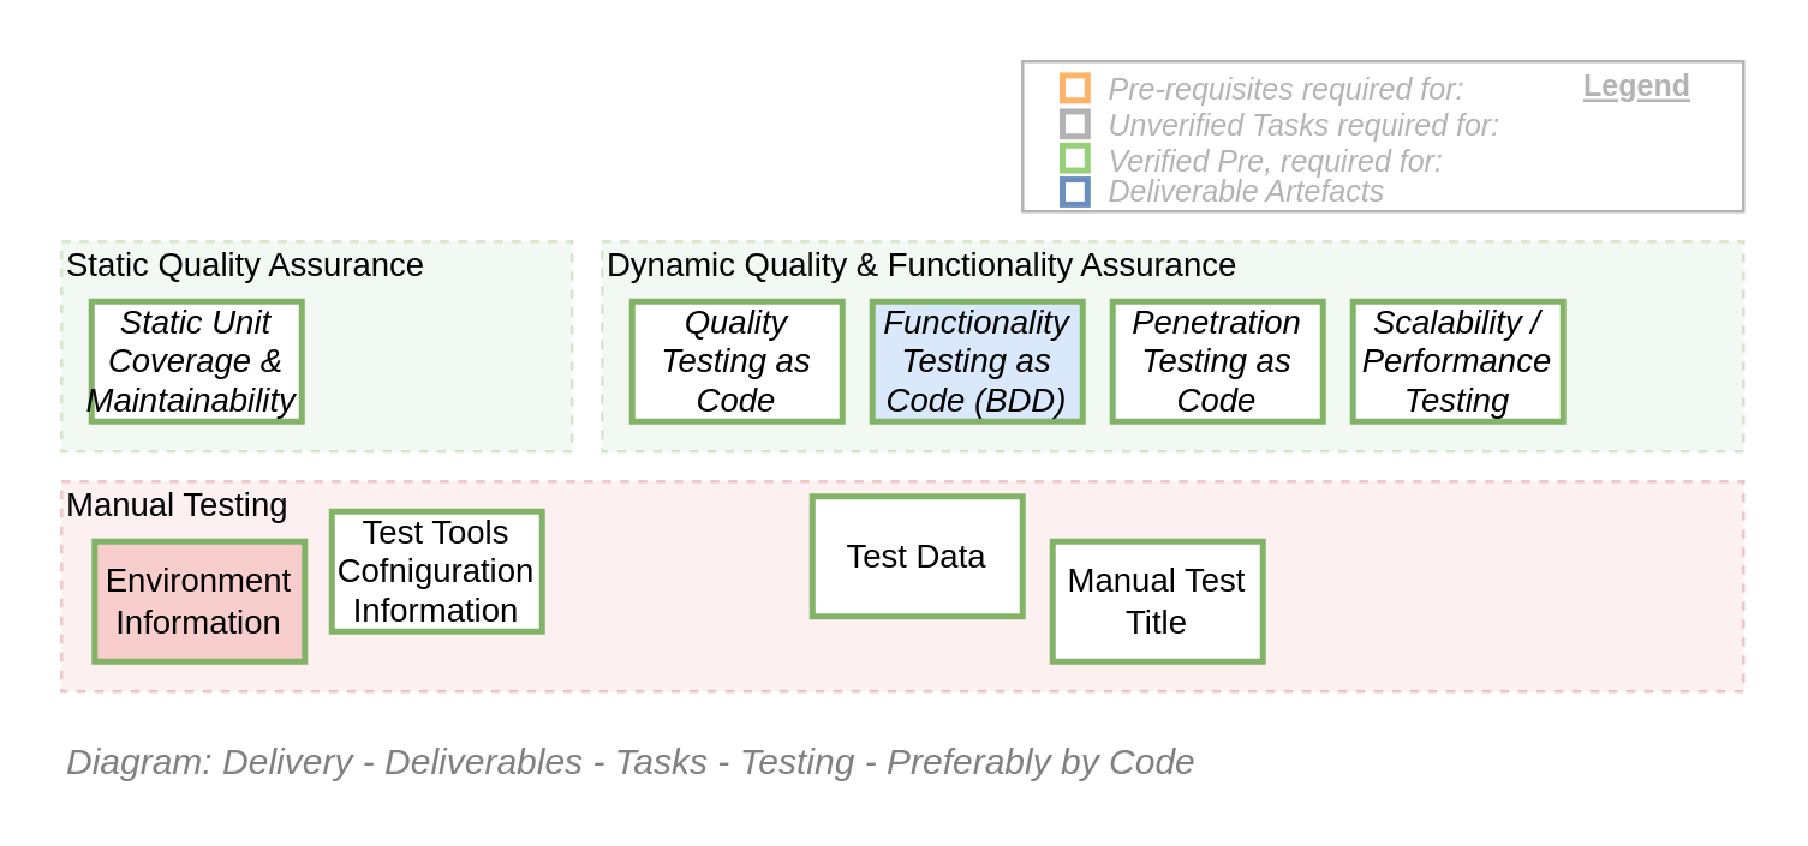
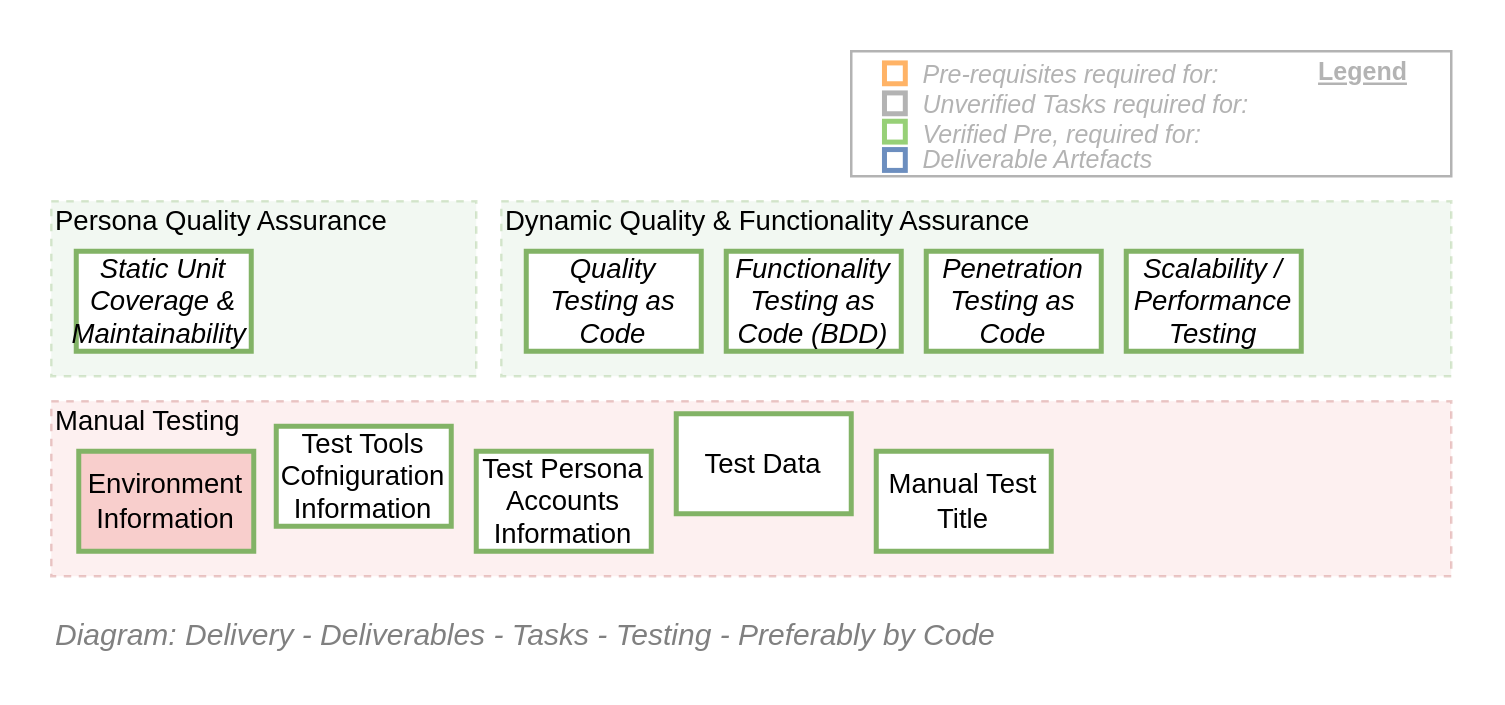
  <mxCell id="0" />
  <mxCell id="1" value="Diagram" parent="0" />
  <mxCell id="2" value="Manual Testing" style="rounded=0;whiteSpace=wrap;html=1;shadow=0;glass=0;comic=0;fontSize=11;align=left;recursiveResize=0;container=1;collapsible=0;verticalAlign=top;spacing=2;spacingTop=-5;dashed=1;fillColor=#f8cecc;strokeColor=#b85450;opacity=30;" vertex="1" parent="1"><mxGeometry x="20" y="160" width="560" height="70" as="geometry" /></mxCell>
  <mxCell id="3" value="Environment Information" style="rounded=0;whiteSpace=wrap;html=1;shadow=0;glass=0;comic=0;strokeColor=#82b366;fontSize=11;align=center;recursiveResize=0;container=1;collapsible=0;strokeWidth=2;fillColor=#f8cecc;" vertex="1" parent="2"><mxGeometry x="11" y="20" width="70" height="40" as="geometry" /></mxCell>
+ <mxCell id="4" value="Test Persona Accounts Information" style="rounded=0;whiteSpace=wrap;html=1;shadow=0;glass=0;comic=0;strokeColor=#82b366;fontSize=11;align=center;recursiveResize=0;container=1;collapsible=0;strokeWidth=2;" vertex="1" parent="2"><mxGeometry x="170" y="20" width="70" height="40" as="geometry" /></mxCell>
  <mxCell id="5" value="Test Data" style="rounded=0;whiteSpace=wrap;html=1;shadow=0;glass=0;comic=0;strokeColor=#82b366;fontSize=11;align=center;recursiveResize=0;container=1;collapsible=0;strokeWidth=2;" vertex="1" parent="2"><mxGeometry x="250" y="5" width="70" height="40" as="geometry" /></mxCell>
  <mxCell id="6" value="Manual Test Title" style="rounded=0;whiteSpace=wrap;html=1;shadow=0;glass=0;comic=0;strokeColor=#82b366;fontSize=11;align=center;recursiveResize=0;container=1;collapsible=0;strokeWidth=2;" vertex="1" parent="2"><mxGeometry x="330" y="20" width="70" height="40" as="geometry" /></mxCell>
  <mxCell id="7" value="Test Tools Cofniguration Information" style="rounded=0;whiteSpace=wrap;html=1;shadow=0;glass=0;comic=0;strokeColor=#82b366;fontSize=11;align=center;recursiveResize=0;container=1;collapsible=0;strokeWidth=2;" vertex="1" parent="2"><mxGeometry x="90" y="10" width="70" height="40" as="geometry" /></mxCell>
- <mxCell id="8" value="Static Quality Assurance" style="rounded=0;whiteSpace=wrap;html=1;shadow=0;glass=0;comic=0;strokeColor=#82b366;fillColor=#d5e8d4;fontSize=11;align=left;fontColor=#000000;recursiveResize=0;container=1;collapsible=0;verticalAlign=top;spacing=2;spacingTop=-5;dashed=1;opacity=30;" vertex="1" parent="1"><mxGeometry x="20" y="80" width="170" height="70" as="geometry" /></mxCell>
+ <mxCell id="8" value="Persona Quality Assurance" style="rounded=0;whiteSpace=wrap;html=1;shadow=0;glass=0;comic=0;strokeColor=#82b366;fillColor=#d5e8d4;fontSize=11;align=left;fontColor=#000000;recursiveResize=0;container=1;collapsible=0;verticalAlign=top;spacing=2;spacingTop=-5;dashed=1;opacity=30;" vertex="1" parent="1"><mxGeometry x="20" y="80" width="170" height="70" as="geometry" /></mxCell>
  <mxCell id="9" value="Static Unit Coverage &amp;amp; Maintainability&amp;nbsp;" style="rounded=0;whiteSpace=wrap;html=1;shadow=0;glass=0;comic=0;strokeColor=#82b366;fontSize=11;align=center;recursiveResize=0;container=1;collapsible=0;strokeWidth=2;fontStyle=2;" vertex="1" parent="8"><mxGeometry x="10" y="20" width="70" height="40" as="geometry" /></mxCell>
  <mxCell id="10" value="Dynamic Quality &amp;amp; Functionality Assurance" style="rounded=0;whiteSpace=wrap;html=1;shadow=0;glass=0;comic=0;strokeColor=#82b366;fillColor=#d5e8d4;fontSize=11;align=left;fontColor=#000000;recursiveResize=0;container=1;collapsible=0;verticalAlign=top;spacing=2;spacingTop=-5;dashed=1;opacity=30;" vertex="1" parent="1"><mxGeometry x="200" y="80" width="380" height="70" as="geometry" /></mxCell>
  <mxCell id="11" value="&lt;i&gt;Quality Testing as Code&lt;/i&gt;" style="rounded=0;whiteSpace=wrap;html=1;shadow=0;glass=0;comic=0;strokeColor=#82b366;fontSize=11;align=center;recursiveResize=0;container=1;collapsible=0;strokeWidth=2;" vertex="1" parent="10"><mxGeometry x="10" y="20" width="70" height="40" as="geometry" /></mxCell>
- <mxCell id="12" value="Functionality Testing as Code (BDD)" style="rounded=0;whiteSpace=wrap;html=1;shadow=0;glass=0;comic=0;strokeColor=#82b366;fontSize=11;align=center;recursiveResize=0;container=1;collapsible=0;strokeWidth=2;fontStyle=2;fillColor=#dae8fc;" vertex="1" parent="10"><mxGeometry x="90" y="20" width="70" height="40" as="geometry" /></mxCell>
+ <mxCell id="12" value="Functionality Testing as Code (BDD)" style="rounded=0;whiteSpace=wrap;html=1;shadow=0;glass=0;comic=0;strokeColor=#82b366;fontSize=11;align=center;recursiveResize=0;container=1;collapsible=0;strokeWidth=2;fontStyle=2;" vertex="1" parent="10"><mxGeometry x="90" y="20" width="70" height="40" as="geometry" /></mxCell>
  <mxCell id="13" value="&lt;i&gt;Penetration Testing as Code&lt;/i&gt;" style="rounded=0;whiteSpace=wrap;html=1;shadow=0;glass=0;comic=0;strokeColor=#82b366;fontSize=11;align=center;recursiveResize=0;container=1;collapsible=0;strokeWidth=2;" vertex="1" parent="10"><mxGeometry x="170" y="20" width="70" height="40" as="geometry" /></mxCell>
  <mxCell id="14" value="Scalability / Performance Testing" style="rounded=0;whiteSpace=wrap;html=1;shadow=0;glass=0;comic=0;strokeColor=#82b366;fontSize=11;align=center;recursiveResize=0;container=1;collapsible=0;strokeWidth=2;fontStyle=2;" vertex="1" parent="10"><mxGeometry x="250" y="20" width="70" height="40" as="geometry" /></mxCell>
  <mxCell id="15" value="Legend" parent="0" />
  <mxCell id="16" value="" style="rounded=0;whiteSpace=wrap;html=1;fontSize=10;align=left;container=1;collapsible=0;fontColor=#B3B3B3;strokeColor=#B3B3B3;" vertex="1" parent="15"><mxGeometry x="340" y="20" width="240" height="50" as="geometry" /></mxCell>
  <mxCell id="17" value="" style="whiteSpace=wrap;html=1;aspect=fixed;fillColor=none;fontSize=10;align=left;fontStyle=2;strokeWidth=2;strokeColor=#FFB366;" vertex="1" parent="16"><mxGeometry x="13.294" y="4.667" width="8.333" height="8.333" as="geometry" /></mxCell>
  <mxCell id="18" value="" style="whiteSpace=wrap;html=1;aspect=fixed;fillColor=none;fontSize=10;align=left;fontStyle=2;strokeWidth=2;strokeColor=#97D077;" vertex="1" parent="16"><mxGeometry x="13.294" y="28" width="8.333" height="8.333" as="geometry" /></mxCell>
  <mxCell id="19" value="" style="whiteSpace=wrap;html=1;aspect=fixed;strokeColor=#6c8ebf;fontSize=10;align=left;fontStyle=2;strokeWidth=2;fillColor=none;" vertex="1" parent="16"><mxGeometry x="13.294" y="39.333" width="8.333" height="8.333" as="geometry" /></mxCell>
  <mxCell id="20" value="Pre-requisites required for:" style="text;html=1;strokeColor=none;fillColor=none;align=left;verticalAlign=middle;whiteSpace=wrap;rounded=0;fontSize=10;fontStyle=2;fontColor=#B3B3B3;" vertex="1" parent="16"><mxGeometry x="26.595" y="4.667" width="213.405" height="8.333" as="geometry" /></mxCell>
  <mxCell id="21" value="Verified Pre, required for:" style="text;html=1;strokeColor=none;fillColor=none;align=left;verticalAlign=middle;whiteSpace=wrap;rounded=0;fontSize=10;fontStyle=2;fontColor=#B3B3B3;" vertex="1" parent="16"><mxGeometry x="26.59" y="30" width="213.41" height="6.33" as="geometry" /></mxCell>
  <mxCell id="22" value="Deliverable Artefacts" style="text;html=1;strokeColor=none;fillColor=none;align=left;verticalAlign=middle;whiteSpace=wrap;rounded=0;fontSize=10;fontStyle=2;fontColor=#B3B3B3;" vertex="1" parent="16"><mxGeometry x="26.595" y="39.333" width="213.405" height="8.333" as="geometry" /></mxCell>
  <mxCell id="23" value="Legend" style="text;html=1;strokeColor=none;fillColor=none;align=center;verticalAlign=middle;whiteSpace=wrap;rounded=0;fontSize=10;fontStyle=5;fontColor=#B3B3B3;" vertex="1" parent="16"><mxGeometry x="180" width="50" height="16.67" as="geometry" /></mxCell>
  <mxCell id="24" value="" style="whiteSpace=wrap;html=1;aspect=fixed;fontSize=10;align=left;fontStyle=2;strokeWidth=2;fontColor=#333333;fillColor=none;strokeColor=#B3B3B3;" vertex="1" parent="16"><mxGeometry x="13.294" y="16.667" width="8.333" height="8.333" as="geometry" /></mxCell>
  <mxCell id="25" value="Unverified Tasks required for:" style="text;html=1;strokeColor=none;fillColor=none;align=left;verticalAlign=middle;whiteSpace=wrap;rounded=0;fontSize=10;fontStyle=2;fontColor=#B3B3B3;" vertex="1" parent="16"><mxGeometry x="26.595" y="16.667" width="213.405" height="8.333" as="geometry" /></mxCell>
  <mxCell id="26" value="Title/Diagram" parent="0" />
  <mxCell id="27" value="&lt;font style=&quot;font-size: 12px&quot;&gt;Diagram: Delivery - Deliverables - Tasks - Testing - Preferably by Code&lt;br&gt;&lt;/font&gt;" style="text;strokeColor=none;fillColor=none;html=1;fontSize=24;fontStyle=2;verticalAlign=middle;align=left;shadow=0;glass=0;comic=0;opacity=30;fontColor=#808080;rounded=0;" vertex="1" parent="26"><mxGeometry x="20" y="240" width="520" height="20" as="geometry" /></mxCell>
